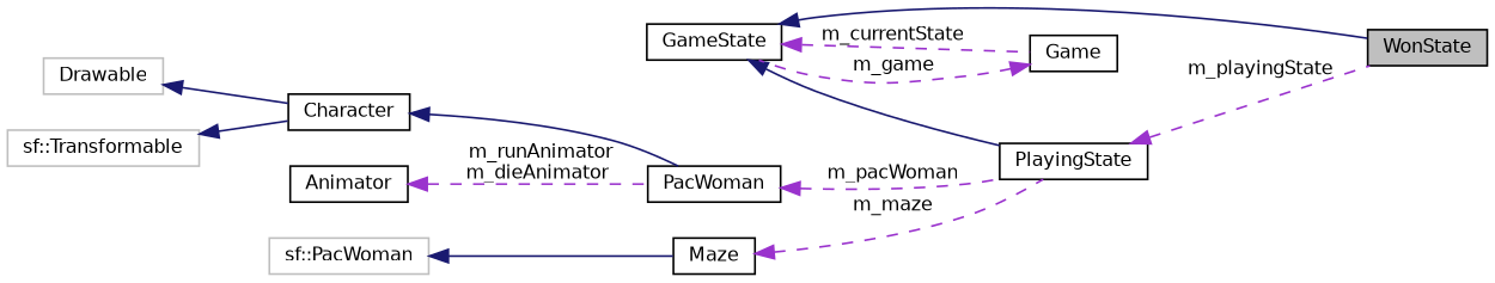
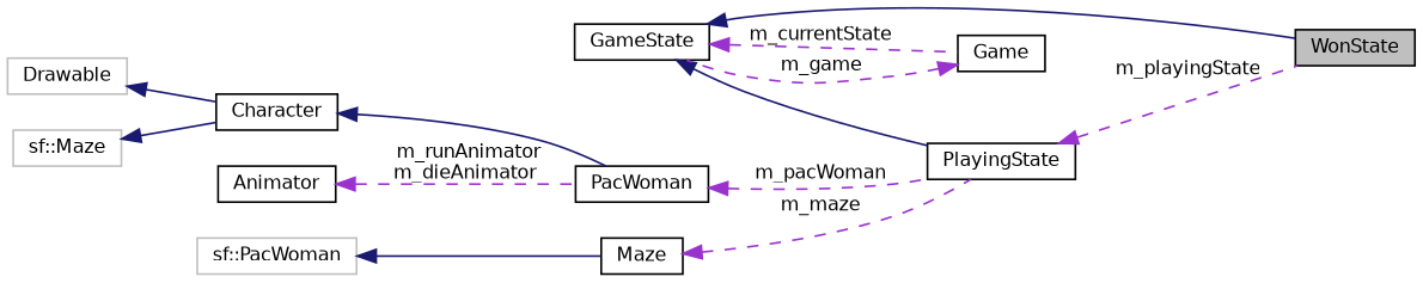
  digraph {
    rankdir=LR
    node [color=black fillcolor=white fontname=Helvetica fontsize=10 shape=record style=filled]
    edge [color=midnightblue dir=back fontname=Helvetica fontsize=10 labelfontname=Helvetica labelfontsize=10 style=solid]
    n1 [fillcolor=grey75 fontcolor=black height=0.2 label=WonState width=0.4]
    n2 [height=0.2 label=GameState width=0.4]
    n3 [height=0.2 label=Game width=0.4]
    n4 [height=0.2 label=PlayingState width=0.4]
    n5 [height=0.2 label=PacWoman width=0.4]
    n6 [height=0.2 label=Character width=0.4]
    n7 [color=grey75 height=0.2 label=Drawable width=0.4]
-   n8 [color=grey75 height=0.2 label="sf::Transformable" width=0.4]
+   n8 [color=grey75 height=0.2 label="sf::Maze" width=0.4]
    n9 [height=0.2 label=Maze width=0.4]
    n10 [color=grey75 height=0.2 label="sf::PacWoman" width=0.4]
    n11 [height=0.2 label=Animator width=0.4]
    n2 -> n1
    n2 -> n3 [color=darkorchid3 label=" m_currentState" style=dashed]
    n2 -> n4
    n3 -> n2 [color=darkorchid3 label=" m_game" style=dashed]
    n4 -> n1 [color=darkorchid3 label=" m_playingState" style=dashed]
    n5 -> n4 [color=darkorchid3 label=" m_pacWoman" style=dashed]
    n6 -> n5
    n7 -> n6
    n8 -> n6
    n9 -> n4 [color=darkorchid3 label=" m_maze" style=dashed]
    n10 -> n9
    n11 -> n5 [color=darkorchid3 label=" m_runAnimator\nm_dieAnimator" style=dashed]
  }
